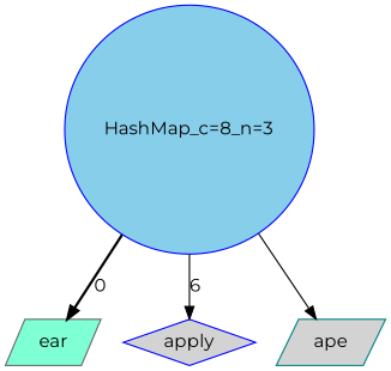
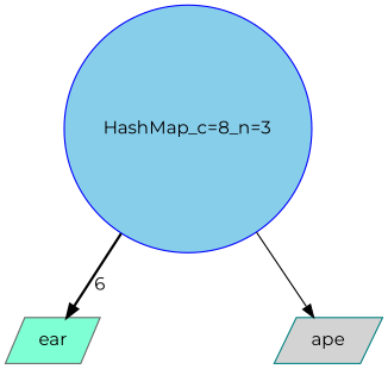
  digraph {
    fontname=Montserrat
    node [color=blue fillcolor=lightgrey fontname=Montserrat shape=parallelogram style=filled]
    edge [fontname=Montserrat style=solid]
    "HashMap_c=8_n=3" [fillcolor=skyblue shape=circle]
    ear [color=gray40 fillcolor=aquamarine]
-   apply [shape=diamond]
    ape [color=teal]
-   "HashMap_c=8_n=3" -> ear [label=0 style=bold]
-   "HashMap_c=8_n=3" -> apply [label=6]
+   "HashMap_c=8_n=3" -> ear [label=6 style=bold]
    "HashMap_c=8_n=3" -> ape
  }
